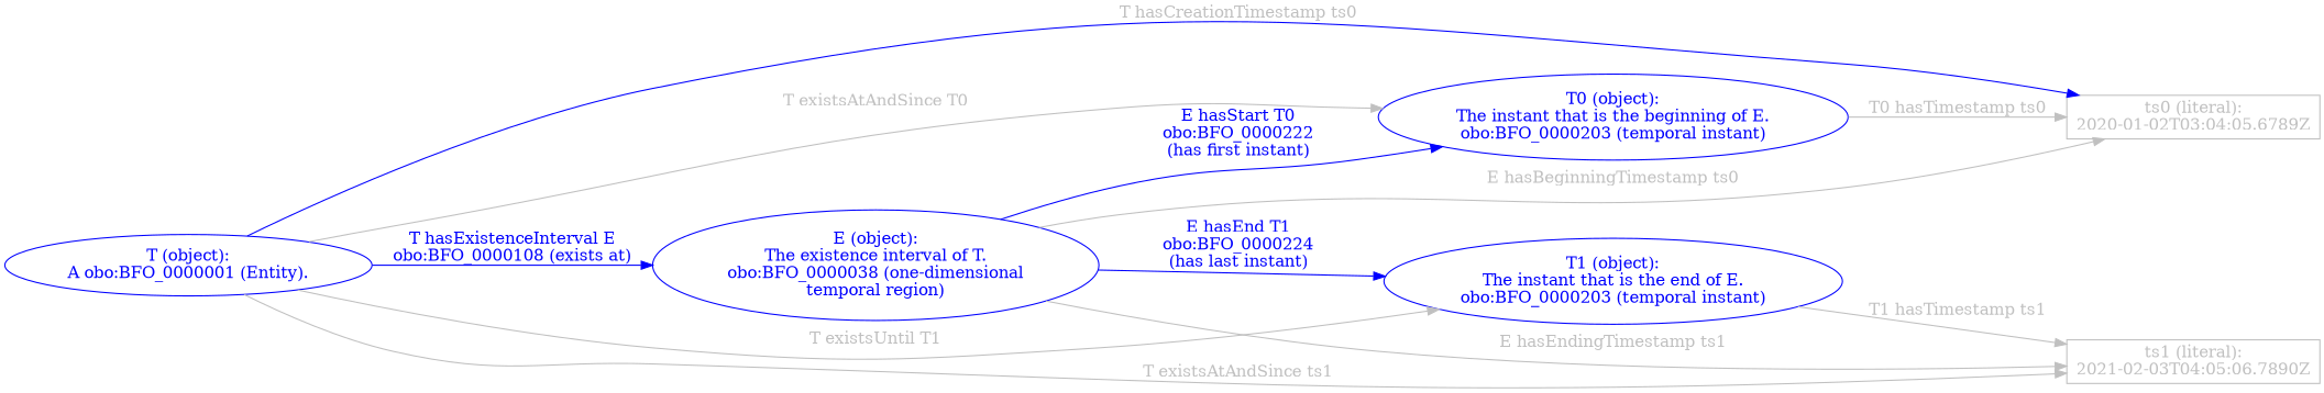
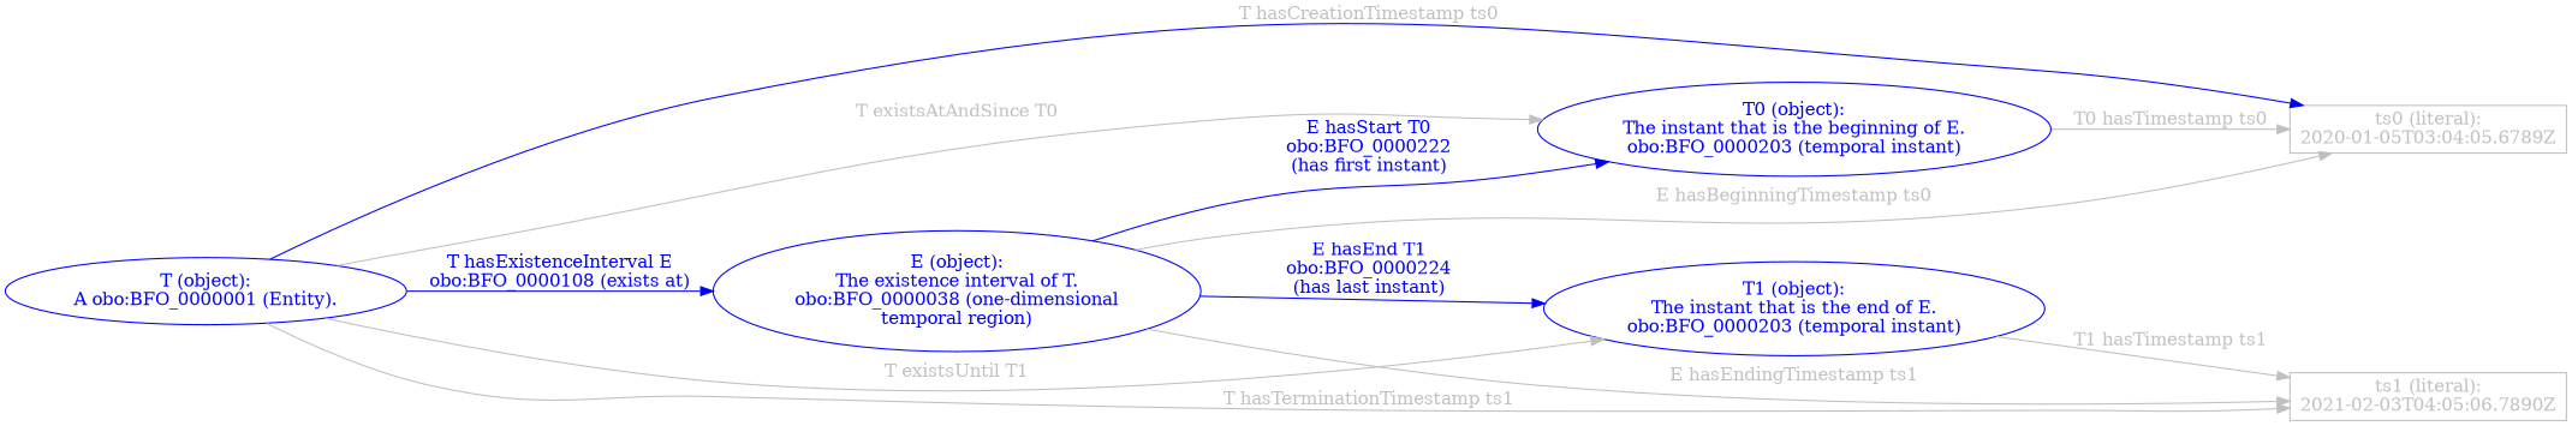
  digraph {
    rankdir=LR
    node [color=blue fontcolor=blue]
    edge [color=silver fontcolor=silver]
    n1 [label="T (object):\nA obo:BFO_0000001 (Entity)."]
    n2 [label="E (object):\nThe existence interval of T.\nobo:BFO_0000038 (one-dimensional\ntemporal region)"]
    n3 [label="T0 (object):\nThe instant that is the beginning of E.\nobo:BFO_0000203 (temporal instant)"]
    n4 [label="T1 (object):\nThe instant that is the end of E.\nobo:BFO_0000203 (temporal instant)"]
-   n5 [color=silver fontcolor=silver label="ts0 (literal):\n2020-01-02T03:04:05.6789Z" shape=box]
+   n5 [color=silver fontcolor=silver label="ts0 (literal):\n2020-01-05T03:04:05.6789Z" shape=box]
    n6 [color=silver fontcolor=silver label="ts1 (literal):\n2021-02-03T04:05:06.7890Z" shape=box]
    n1 -> n2 [color=blue fontcolor=blue label="T hasExistenceInterval E\nobo:BFO_0000108 (exists at)"]
    n1 -> n3 [label="T existsAtAndSince T0"]
    n1 -> n4 [label="T existsUntil T1"]
    n1 -> n5 [color=blue label="T hasCreationTimestamp ts0"]
-   n1 -> n6 [label="T existsAtAndSince ts1"]
+   n1 -> n6 [label="T hasTerminationTimestamp ts1"]
    n2 -> n3 [color=blue fontcolor=blue label="E hasStart T0\nobo:BFO_0000222\n(has first instant)"]
    n2 -> n4 [color=blue fontcolor=blue label="E hasEnd T1\nobo:BFO_0000224\n(has last instant)"]
    n2 -> n5 [label="E hasBeginningTimestamp ts0"]
    n2 -> n6 [label="E hasEndingTimestamp ts1"]
    n3 -> n5 [label="T0 hasTimestamp ts0"]
    n4 -> n6 [label="T1 hasTimestamp ts1"]
  }
